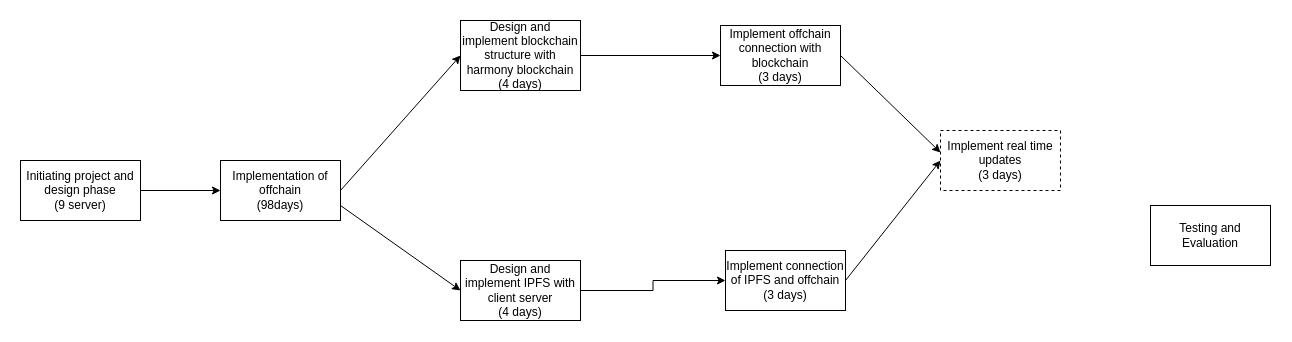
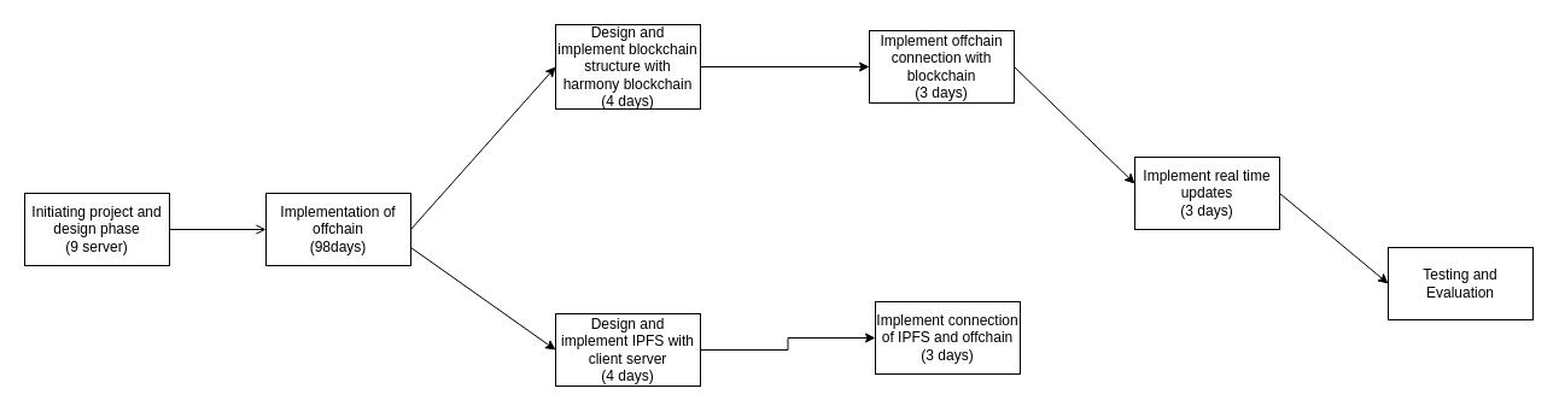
  <mxCell id="0" />
  <mxCell id="1" parent="0" />
- <mxCell id="2" style="edgeStyle=orthogonalEdgeStyle;rounded=0;orthogonalLoop=1;jettySize=auto;html=1;" parent="1" source="3" target="11" edge="1"><mxGeometry relative="1" as="geometry" /></mxCell>
+ <mxCell id="2" style="edgeStyle=orthogonalEdgeStyle;rounded=0;orthogonalLoop=1;jettySize=auto;html=1;endArrow=open;" parent="1" source="3" target="11" edge="1"><mxGeometry relative="1" as="geometry" /></mxCell>
  <mxCell id="3" value="Initiating project and design phase&lt;br&gt;(9 server)" style="rounded=0;whiteSpace=wrap;html=1;" parent="1" vertex="1"><mxGeometry y="160" width="120" height="60" as="geometry" x="20" /></mxCell>
  <mxCell id="4" value="Implement offchain connection with blockchain&lt;br&gt;(3 days)" style="rounded=0;whiteSpace=wrap;html=1;" parent="1" vertex="1"><mxGeometry x="720" y="25" width="120" height="60" as="geometry" /></mxCell>
  <mxCell id="5" value="Implement connection of IPFS and offchain&lt;br&gt;(3 days)" style="rounded=0;whiteSpace=wrap;html=1;" parent="1" vertex="1"><mxGeometry x="725" y="250" width="120" height="60" as="geometry" /></mxCell>
  <mxCell id="6" value="Testing and Evaluation" style="rounded=0;whiteSpace=wrap;html=1;" parent="1" vertex="1"><mxGeometry x="1150" y="205" width="120" height="60" as="geometry" /></mxCell>
- <mxCell id="7" value="Implement real time updates&lt;br&gt;(3 days)" style="rounded=0;whiteSpace=wrap;html=1;dashed=1;" parent="1" vertex="1"><mxGeometry x="940" y="130" width="120" height="60" as="geometry" /></mxCell>
+ <mxCell id="7" value="Implement real time updates&lt;br&gt;(3 days)" style="rounded=0;whiteSpace=wrap;html=1;" parent="1" vertex="1"><mxGeometry x="940" y="130" width="120" height="60" as="geometry" /></mxCell>
  <mxCell id="8" style="edgeStyle=orthogonalEdgeStyle;rounded=0;orthogonalLoop=1;jettySize=auto;html=1;entryX=0;entryY=0.5;entryDx=0;entryDy=0;" parent="1" source="9" target="5" edge="1"><mxGeometry relative="1" as="geometry" /></mxCell>
  <mxCell id="9" value="Design and implement IPFS with client server&lt;br&gt;(4 days)" style="rounded=0;whiteSpace=wrap;html=1;" parent="1" vertex="1"><mxGeometry x="460" y="260" width="120" height="60" as="geometry" /></mxCell>
  <mxCell id="10" value="Design and implement blockchain structure with harmony blockchain&lt;div&gt;(4 days)&lt;/div&gt;" style="rounded=0;whiteSpace=wrap;html=1;" parent="1" vertex="1"><mxGeometry x="460" y="20" width="120" height="70" as="geometry" /></mxCell>
  <mxCell id="11" value="Implementation of offchain&lt;br&gt;(98days)" style="rounded=0;whiteSpace=wrap;html=1;" parent="1" vertex="1"><mxGeometry x="220" y="160" width="120" height="60" as="geometry" /></mxCell>
  <mxCell id="12" value="" style="endArrow=classic;html=1;rounded=0;exitX=1;exitY=0.75;exitDx=0;exitDy=0;entryX=0;entryY=0.5;entryDx=0;entryDy=0;" parent="1" source="11" target="9" edge="1"><mxGeometry width="50" height="50" relative="1" as="geometry"><mxPoint x="680" y="320" as="sourcePoint" /><mxPoint x="730" y="270" as="targetPoint" /></mxGeometry></mxCell>
  <mxCell id="13" value="" style="endArrow=classic;html=1;rounded=0;exitX=1;exitY=0.5;exitDx=0;exitDy=0;entryX=0;entryY=0.5;entryDx=0;entryDy=0;" parent="1" source="11" target="10" edge="1"><mxGeometry width="50" height="50" relative="1" as="geometry"><mxPoint x="680" y="320" as="sourcePoint" /><mxPoint x="730" y="270" as="targetPoint" /></mxGeometry></mxCell>
  <mxCell id="14" value="" style="endArrow=classic;html=1;rounded=0;entryX=0;entryY=0.5;entryDx=0;entryDy=0;exitX=1;exitY=0.5;exitDx=0;exitDy=0;" parent="1" source="10" target="4" edge="1"><mxGeometry width="50" height="50" relative="1" as="geometry"><mxPoint x="680" y="320" as="sourcePoint" /><mxPoint x="730" y="270" as="targetPoint" /></mxGeometry></mxCell>
- <mxCell id="15" value="" style="endArrow=classic;html=1;rounded=0;entryX=0;entryY=0.5;entryDx=0;entryDy=0;exitX=1;exitY=0.5;exitDx=0;exitDy=0;" parent="1" source="5" target="7" edge="1"><mxGeometry width="50" height="50" relative="1" as="geometry"><mxPoint x="680" y="320" as="sourcePoint" /><mxPoint x="730" y="270" as="targetPoint" /></mxGeometry></mxCell>
  <mxCell id="16" value="" style="endArrow=classic;html=1;rounded=0;entryX=0;entryY=0.367;entryDx=0;entryDy=0;entryPerimeter=0;exitX=1;exitY=0.5;exitDx=0;exitDy=0;" parent="1" source="4" target="7" edge="1"><mxGeometry width="50" height="50" relative="1" as="geometry"><mxPoint x="680" y="320" as="sourcePoint" /><mxPoint x="730" y="270" as="targetPoint" /></mxGeometry></mxCell>
+ <mxCell id="17" value="" style="endArrow=classic;html=1;rounded=0;entryX=0;entryY=0.5;entryDx=0;entryDy=0;exitX=1;exitY=0.5;exitDx=0;exitDy=0;" parent="1" source="7" target="6" edge="1"><mxGeometry width="50" height="50" relative="1" as="geometry"><mxPoint x="680" y="320" as="sourcePoint" /><mxPoint x="730" y="270" as="targetPoint" /></mxGeometry></mxCell>
